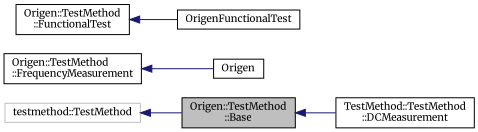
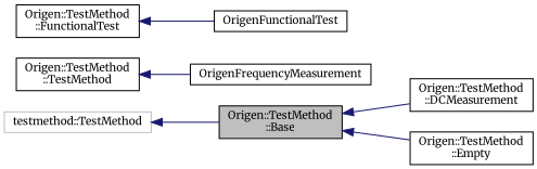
  digraph {
    fontname=Merriweather
    rankdir=LR
    node [color=black fillcolor=white fontname=Merriweather fontsize=10 shape=record style=filled]
    edge [color=midnightblue dir=back fontname=Merriweather fontsize=10 labelfontname=Helvetica labelfontsize=10 style=solid]
    n1 [fillcolor=grey75 fontcolor=black height=0.2 label="Origen::TestMethod\l::Base" width=0.4]
-   n2 [height=0.2 label="TestMethod::TestMethod\l::DCMeasurement" width=0.4]
-   n4 [height=0.2 label="Origen::TestMethod\l::FrequencyMeasurement" width=0.4]
-   n5 [height=0.2 label=Origen width=0.4]
+   n2 [height=0.2 label="Origen::TestMethod\l::DCMeasurement" width=0.4]
+   n3 [height=0.2 label="Origen::TestMethod\l::Empty" width=0.4]
+   n4 [height=0.2 label="Origen::TestMethod\l::TestMethod" width=0.4]
+   n5 [height=0.2 label=OrigenFrequencyMeasurement width=0.4]
    n6 [height=0.2 label="Origen::TestMethod\l::FunctionalTest" width=0.4]
    n7 [height=0.2 label=OrigenFunctionalTest width=0.4]
    n8 [color=grey75 height=0.2 label="testmethod::TestMethod" width=0.4]
    n1 -> n2
+   n1 -> n3
    n4 -> n5
    n6 -> n7
    n8 -> n1
  }
